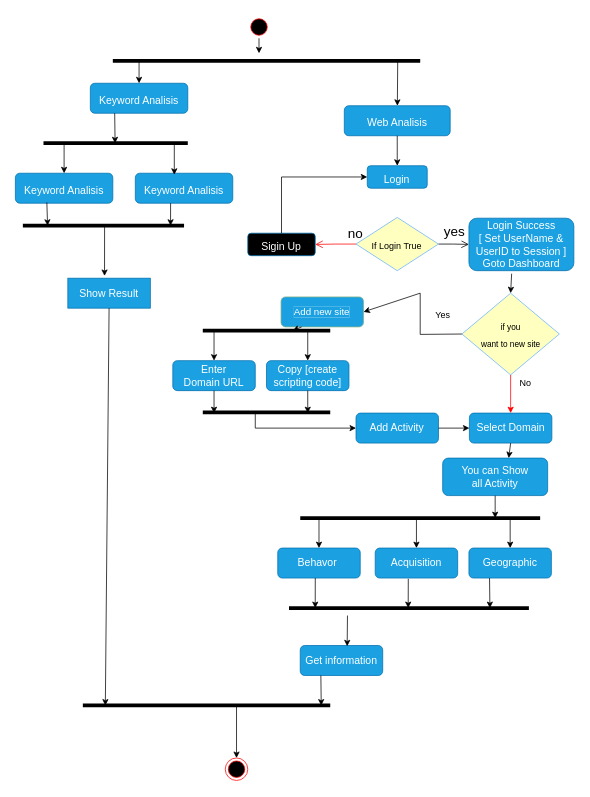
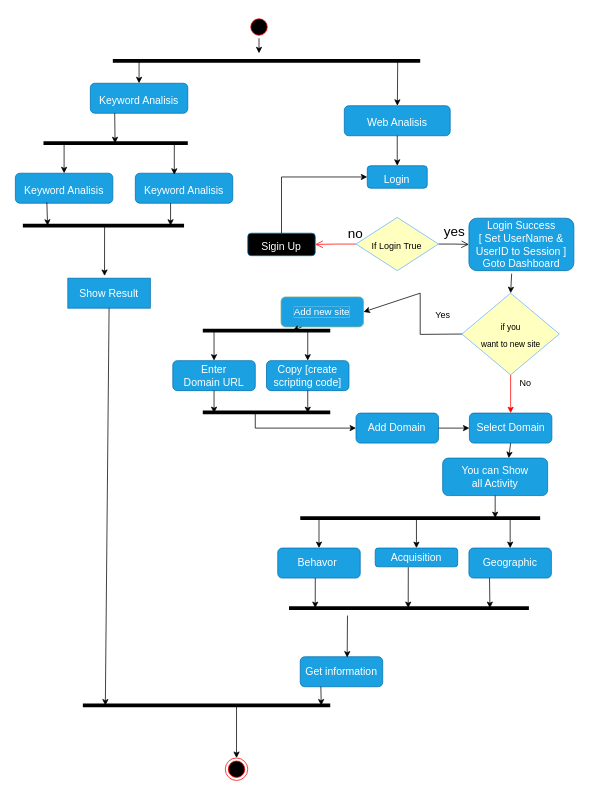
  <mxCell id="0" />
  <mxCell id="1" parent="0" />
  <mxCell id="2" value="" style="ellipse;html=1;shape=startState;fillColor=#000000;strokeColor=#ff0000;fontSize=18;" parent="1" vertex="1"><mxGeometry x="330" y="20" width="30" height="30" as="geometry" /></mxCell>
  <mxCell id="3" value="no" style="edgeStyle=orthogonalEdgeStyle;html=1;align=left;verticalAlign=bottom;endArrow=open;endSize=8;strokeColor=#ff0000;rounded=0;fontSize=18;entryX=1;entryY=0.5;entryDx=0;entryDy=0;" parent="1" source="5" target="7" edge="1"><mxGeometry x="-0.563" relative="1" as="geometry"><mxPoint x="150" y="190" as="targetPoint" /><mxPoint as="offset" /></mxGeometry></mxCell>
  <mxCell id="4" value="yes" style="edgeStyle=orthogonalEdgeStyle;html=1;align=left;verticalAlign=top;endArrow=open;endSize=8;strokeColor=#000000;rounded=0;fontSize=18;entryX=0;entryY=0.5;entryDx=0;entryDy=0;" parent="1" source="5" target="6" edge="1"><mxGeometry x="-0.725" y="34" relative="1" as="geometry"><mxPoint x="400" y="260" as="targetPoint" /><mxPoint as="offset" /></mxGeometry></mxCell>
  <mxCell id="5" value="&lt;font style=&quot;font-size: 12px&quot;&gt;If Login True&lt;/font&gt;" style="rhombus;whiteSpace=wrap;html=1;fillColor=#ffffc0;strokeColor=#66B2FF;fontSize=18;shadow=0;" parent="1" vertex="1"><mxGeometry x="474.38" y="289" width="110" height="71" as="geometry" /></mxCell>
  <mxCell id="6" value="Login Success&lt;br style=&quot;font-size: 14px;&quot;&gt;[ Set UserName &amp;amp;&lt;br style=&quot;font-size: 14px;&quot;&gt;UserID to Session ]&lt;br style=&quot;font-size: 14px;&quot;&gt;Goto Dashboard" style="rounded=1;whiteSpace=wrap;html=1;shadow=0;fontSize=14;fillColor=#1BA1E2;fontColor=#ffffff;strokeColor=#006EAF;" parent="1" vertex="1"><mxGeometry x="625" y="290" width="140" height="70" as="geometry" /></mxCell>
  <mxCell id="7" value="&lt;div&gt;&lt;span&gt;&lt;font style=&quot;font-size: 14px&quot;&gt;Sigin Up&lt;/font&gt;&lt;/span&gt;&lt;/div&gt;" style="rounded=1;whiteSpace=wrap;html=1;fontSize=24;align=center;fillColor=#000000;fontColor=#ffffff;strokeColor=#006EAF;" parent="1" vertex="1"><mxGeometry x="330" y="310" width="90" height="30" as="geometry" /></mxCell>
  <mxCell id="8" value="&lt;font style=&quot;font-size: 14px&quot;&gt;Login&lt;/font&gt;" style="rounded=1;whiteSpace=wrap;html=1;fontSize=24;fillColor=#1BA1E2;fontColor=#ffffff;strokeColor=#006EAF;" parent="1" vertex="1"><mxGeometry x="489.38" y="220" width="80" height="30" as="geometry" /></mxCell>
  <mxCell id="9" value="&lt;font style=&quot;font-size: 11px;&quot;&gt;if you&lt;br&gt;want to new site&lt;/font&gt;" style="rhombus;whiteSpace=wrap;html=1;fillColor=#ffffc0;strokeColor=#66B2FF;fontSize=18;shadow=0;" parent="1" vertex="1"><mxGeometry x="615.63" y="390" width="130" height="109" as="geometry" /></mxCell>
  <mxCell id="10" value="" style="endArrow=classic;html=1;rounded=0;strokeColor=#000000;entryX=0.5;entryY=0;entryDx=0;entryDy=0;exitX=0.407;exitY=1.057;exitDx=0;exitDy=0;exitPerimeter=0;" parent="1" source="6" target="9" edge="1"><mxGeometry width="50" height="50" relative="1" as="geometry"><mxPoint x="360" y="320" as="sourcePoint" /><mxPoint x="410" y="270" as="targetPoint" /></mxGeometry></mxCell>
  <mxCell id="11" value="" style="endArrow=classic;html=1;rounded=0;fontSize=11;strokeColor=#FF0000;exitX=0.5;exitY=1;exitDx=0;exitDy=0;entryX=0.5;entryY=0;entryDx=0;entryDy=0;" parent="1" source="9" target="24" edge="1"><mxGeometry width="50" height="50" relative="1" as="geometry"><mxPoint x="750" y="280" as="sourcePoint" /><mxPoint x="780" y="320" as="targetPoint" /><Array as="points" /></mxGeometry></mxCell>
  <mxCell id="12" value="&lt;font style=&quot;font-size: 13px;&quot;&gt;No&lt;/font&gt;" style="edgeLabel;html=1;align=center;verticalAlign=middle;resizable=0;points=[];fontSize=11;" parent="11" vertex="1" connectable="0"><mxGeometry x="-0.365" y="2" relative="1" as="geometry"><mxPoint x="-19" y="61" as="offset" /></mxGeometry></mxCell>
  <mxCell id="13" value="&lt;font style=&quot;background-color: rgb(27, 161, 226);&quot; color=&quot;#ffffff&quot;&gt;Add new site&lt;/font&gt;" style="rounded=1;whiteSpace=wrap;html=1;labelBackgroundColor=#FFFFFF;fontSize=13;strokeColor=#83AF88;fillColor=#1BA1E2;" parent="1" vertex="1"><mxGeometry x="374.38" y="395" width="110" height="40" as="geometry" /></mxCell>
  <mxCell id="14" value="" style="endArrow=none;html=1;rounded=0;fontSize=13;fontColor=#FFFFFF;strokeColor=#000000;strokeWidth=5;" parent="1" edge="1"><mxGeometry width="50" height="50" relative="1" as="geometry"><mxPoint x="270" y="549" as="sourcePoint" /><mxPoint x="440" y="549" as="targetPoint" /></mxGeometry></mxCell>
  <mxCell id="15" value="" style="endArrow=classic;html=1;rounded=0;fontSize=13;fontColor=#FFFFFF;strokeColor=#000000;strokeWidth=1;exitX=0.25;exitY=1;exitDx=0;exitDy=0;" parent="1" source="13" edge="1"><mxGeometry width="50" height="50" relative="1" as="geometry"><mxPoint x="500" y="370" as="sourcePoint" /><mxPoint x="390" y="440" as="targetPoint" /><Array as="points" /></mxGeometry></mxCell>
  <mxCell id="16" value="Enter&lt;br&gt;Domain URL" style="rounded=1;whiteSpace=wrap;html=1;shadow=0;fontSize=14;fillColor=#1BA1E2;fontColor=#ffffff;strokeColor=#006EAF;" parent="1" vertex="1"><mxGeometry x="230" y="480" width="110" height="40" as="geometry" /></mxCell>
- <mxCell id="17" value="Add Activity" style="rounded=1;whiteSpace=wrap;html=1;shadow=0;fontSize=14;fillColor=#1BA1E2;fontColor=#ffffff;strokeColor=#006EAF;" parent="1" vertex="1"><mxGeometry x="474.38" y="550" width="110" height="40" as="geometry" /></mxCell>
+ <mxCell id="17" value="Add Domain" style="rounded=1;whiteSpace=wrap;html=1;shadow=0;fontSize=14;fillColor=#1BA1E2;fontColor=#ffffff;strokeColor=#006EAF;" parent="1" vertex="1"><mxGeometry x="474.38" y="550" width="110" height="40" as="geometry" /></mxCell>
  <mxCell id="18" value="" style="endArrow=classic;html=1;rounded=0;fontSize=13;fontColor=#FFFFFF;strokeColor=#000000;strokeWidth=1;" parent="1" target="16" edge="1"><mxGeometry width="50" height="50" relative="1" as="geometry"><mxPoint x="285" y="440" as="sourcePoint" /><mxPoint x="230" y="370" as="targetPoint" /></mxGeometry></mxCell>
  <mxCell id="19" value="" style="endArrow=classic;html=1;rounded=0;fontSize=13;fontColor=#FFFFFF;strokeColor=#000000;strokeWidth=1;exitX=0.5;exitY=1;exitDx=0;exitDy=0;" parent="1" source="16" edge="1"><mxGeometry width="50" height="50" relative="1" as="geometry"><mxPoint x="140.5" y="440" as="sourcePoint" /><mxPoint x="285" y="550" as="targetPoint" /></mxGeometry></mxCell>
  <mxCell id="20" value="" style="endArrow=none;html=1;rounded=0;fontSize=13;fontColor=#FFFFFF;strokeColor=#000000;strokeWidth=5;" parent="1" edge="1"><mxGeometry width="50" height="50" relative="1" as="geometry"><mxPoint x="270" y="440" as="sourcePoint" /><mxPoint x="440" y="440" as="targetPoint" /><Array as="points"><mxPoint x="316.87" y="440" /></Array></mxGeometry></mxCell>
  <mxCell id="21" value="Copy [create scripting code]" style="rounded=1;whiteSpace=wrap;html=1;shadow=0;fontSize=14;fillColor=#1BA1E2;fontColor=#ffffff;strokeColor=#006EAF;" parent="1" vertex="1"><mxGeometry x="355" y="480" width="110" height="40" as="geometry" /></mxCell>
  <mxCell id="22" value="" style="endArrow=classic;html=1;rounded=0;fontSize=13;fontColor=#FFFFFF;strokeColor=#000000;strokeWidth=1;entryX=0.5;entryY=0;entryDx=0;entryDy=0;" parent="1" target="21" edge="1"><mxGeometry width="50" height="50" relative="1" as="geometry"><mxPoint x="410" y="440" as="sourcePoint" /><mxPoint x="329.5" y="390" as="targetPoint" /></mxGeometry></mxCell>
  <mxCell id="23" value="" style="endArrow=classic;html=1;rounded=0;fontSize=13;fontColor=#FFFFFF;strokeColor=#000000;strokeWidth=1;exitX=0.5;exitY=1;exitDx=0;exitDy=0;" parent="1" source="21" edge="1"><mxGeometry width="50" height="50" relative="1" as="geometry"><mxPoint x="390.5" y="450" as="sourcePoint" /><mxPoint x="410" y="550" as="targetPoint" /></mxGeometry></mxCell>
  <mxCell id="24" value="Select Domain" style="rounded=1;whiteSpace=wrap;html=1;shadow=0;fontSize=14;fillColor=#1BA1E2;fontColor=#ffffff;strokeColor=#006EAF;" parent="1" vertex="1"><mxGeometry x="625.63" y="550" width="110" height="40" as="geometry" /></mxCell>
  <mxCell id="25" value="" style="endArrow=classic;html=1;rounded=0;fontSize=13;fontColor=#FFFFFF;strokeColor=#000000;strokeWidth=1;exitX=1;exitY=0.5;exitDx=0;exitDy=0;entryX=0;entryY=0.5;entryDx=0;entryDy=0;" parent="1" source="17" target="24" edge="1"><mxGeometry width="50" height="50" relative="1" as="geometry"><mxPoint x="390" y="570" as="sourcePoint" /><mxPoint x="440" y="520" as="targetPoint" /><Array as="points" /></mxGeometry></mxCell>
  <mxCell id="26" value="You can Show&lt;br&gt;all Activity" style="rounded=1;whiteSpace=wrap;html=1;shadow=0;fontSize=14;fillColor=#1BA1E2;fontColor=#ffffff;strokeColor=#006EAF;" parent="1" vertex="1"><mxGeometry x="590" y="610" width="140" height="50" as="geometry" /></mxCell>
  <mxCell id="27" value="" style="endArrow=classic;html=1;rounded=0;fontSize=13;fontColor=#FFFFFF;strokeColor=#000000;strokeWidth=1;entryX=0.629;entryY=0;entryDx=0;entryDy=0;exitX=0.5;exitY=1;exitDx=0;exitDy=0;entryPerimeter=0;" parent="1" source="24" target="26" edge="1"><mxGeometry width="50" height="50" relative="1" as="geometry"><mxPoint x="510" y="460" as="sourcePoint" /><mxPoint x="560" y="410" as="targetPoint" /></mxGeometry></mxCell>
  <mxCell id="28" value="" style="endArrow=none;html=1;rounded=0;fontSize=13;fontColor=#FFFFFF;strokeColor=#000000;strokeWidth=5;" parent="1" edge="1"><mxGeometry width="50" height="50" relative="1" as="geometry"><mxPoint x="400" y="690" as="sourcePoint" /><mxPoint x="720" y="690" as="targetPoint" /></mxGeometry></mxCell>
  <mxCell id="29" value="" style="endArrow=classic;html=1;rounded=0;fontSize=13;fontColor=#FFFFFF;strokeColor=#000000;strokeWidth=1;exitX=0.5;exitY=1;exitDx=0;exitDy=0;" parent="1" source="26" edge="1"><mxGeometry width="50" height="50" relative="1" as="geometry"><mxPoint x="570" y="560" as="sourcePoint" /><mxPoint x="660" y="690" as="targetPoint" /></mxGeometry></mxCell>
  <mxCell id="30" value="Behavor&amp;nbsp;" style="rounded=1;whiteSpace=wrap;html=1;shadow=0;fontSize=14;fillColor=#1BA1E2;fontColor=#ffffff;strokeColor=#006EAF;" parent="1" vertex="1"><mxGeometry x="370" y="730" width="110" height="40" as="geometry" /></mxCell>
- <mxCell id="31" value="Acquisition" style="rounded=1;whiteSpace=wrap;html=1;shadow=0;fontSize=14;fillColor=#1BA1E2;fontColor=#ffffff;strokeColor=#006EAF;" parent="1" vertex="1"><mxGeometry x="500" y="730" width="110" height="40" as="geometry" /></mxCell>
+ <mxCell id="31" value="Acquisition" style="rounded=1;whiteSpace=wrap;html=1;shadow=0;fontSize=14;fillColor=#1BA1E2;fontColor=#ffffff;strokeColor=#006EAF;" parent="1" vertex="1"><mxGeometry x="500" y="730" width="110" height="25" as="geometry" /></mxCell>
  <mxCell id="32" value="Geographic" style="rounded=1;whiteSpace=wrap;html=1;shadow=0;fontSize=14;fillColor=#1BA1E2;fontColor=#ffffff;strokeColor=#006EAF;" parent="1" vertex="1"><mxGeometry x="625" y="730" width="110" height="40" as="geometry" /></mxCell>
  <mxCell id="33" value="" style="endArrow=classic;html=1;rounded=0;fontSize=13;fontColor=#FFFFFF;strokeColor=#000000;strokeWidth=1;" parent="1" target="30" edge="1"><mxGeometry width="50" height="50" relative="1" as="geometry"><mxPoint x="425" y="690" as="sourcePoint" /><mxPoint x="430" y="590" as="targetPoint" /></mxGeometry></mxCell>
  <mxCell id="34" value="" style="endArrow=classic;html=1;rounded=0;fontSize=13;fontColor=#FFFFFF;strokeColor=#000000;strokeWidth=1;entryX=0.5;entryY=0;entryDx=0;entryDy=0;" parent="1" target="31" edge="1"><mxGeometry width="50" height="50" relative="1" as="geometry"><mxPoint x="555" y="690" as="sourcePoint" /><mxPoint x="550" y="620" as="targetPoint" /></mxGeometry></mxCell>
  <mxCell id="35" value="" style="endArrow=classic;html=1;rounded=0;fontSize=13;fontColor=#FFFFFF;strokeColor=#000000;strokeWidth=1;entryX=0.5;entryY=0;entryDx=0;entryDy=0;" parent="1" target="32" edge="1"><mxGeometry width="50" height="50" relative="1" as="geometry"><mxPoint x="680" y="690" as="sourcePoint" /><mxPoint x="700" y="610" as="targetPoint" /></mxGeometry></mxCell>
  <mxCell id="36" value="" style="endArrow=none;html=1;rounded=0;fontSize=13;fontColor=#FFFFFF;strokeColor=#000000;strokeWidth=5;" parent="1" edge="1"><mxGeometry width="50" height="50" relative="1" as="geometry"><mxPoint x="385" y="810" as="sourcePoint" /><mxPoint x="705" y="810" as="targetPoint" /></mxGeometry></mxCell>
  <mxCell id="37" value="" style="ellipse;html=1;shape=endState;fillColor=#000000;strokeColor=#ff0000;shadow=0;fontSize=14;" parent="1" vertex="1"><mxGeometry x="300" y="1010" width="30" height="30" as="geometry" /></mxCell>
  <mxCell id="38" value="" style="endArrow=classic;html=1;rounded=0;fontSize=13;fontColor=#FFFFFF;strokeColor=#000000;strokeWidth=1;entryX=0.5;entryY=0;entryDx=0;entryDy=0;" parent="1" target="37" edge="1"><mxGeometry width="50" height="50" relative="1" as="geometry"><mxPoint x="315" y="940" as="sourcePoint" /><mxPoint x="450" y="880" as="targetPoint" /></mxGeometry></mxCell>
  <mxCell id="39" value="&lt;div&gt;&lt;span&gt;&lt;font style=&quot;font-size: 14px&quot;&gt;Keyword Analisis&lt;/font&gt;&lt;/span&gt;&lt;/div&gt;" style="rounded=1;whiteSpace=wrap;html=1;fontSize=24;align=center;fillColor=#1ba1e2;fontColor=#ffffff;strokeColor=#006EAF;" vertex="1" parent="1"><mxGeometry x="120" y="110" width="130" height="40" as="geometry" /></mxCell>
  <mxCell id="40" value="&lt;span style=&quot;font-size: 14px;&quot;&gt;Web Analisis&lt;/span&gt;" style="rounded=1;whiteSpace=wrap;html=1;fontSize=24;align=center;fillColor=#1ba1e2;fontColor=#ffffff;strokeColor=#006EAF;" vertex="1" parent="1"><mxGeometry x="458.76" y="140" width="141.25" height="40" as="geometry" /></mxCell>
  <mxCell id="41" value="" style="endArrow=none;html=1;rounded=0;fontSize=13;fontColor=#FFFFFF;strokeColor=#000000;strokeWidth=5;" edge="1" parent="1"><mxGeometry width="50" height="50" relative="1" as="geometry"><mxPoint x="57.5" y="190" as="sourcePoint" /><mxPoint x="250" y="190" as="targetPoint" /><Array as="points" /></mxGeometry></mxCell>
  <mxCell id="42" value="" style="endArrow=none;html=1;rounded=0;fontSize=13;fontColor=#FFFFFF;strokeColor=#000000;strokeWidth=5;" edge="1" parent="1"><mxGeometry width="50" height="50" relative="1" as="geometry"><mxPoint x="30" y="300" as="sourcePoint" /><mxPoint x="245" y="300" as="targetPoint" /><Array as="points"><mxPoint x="30" y="300" /></Array></mxGeometry></mxCell>
  <mxCell id="43" value="&lt;div&gt;&lt;span&gt;&lt;font style=&quot;font-size: 14px&quot;&gt;Keyword Analisis&lt;/font&gt;&lt;/span&gt;&lt;/div&gt;" style="rounded=1;whiteSpace=wrap;html=1;fontSize=24;align=center;fillColor=#1ba1e2;fontColor=#ffffff;strokeColor=#006EAF;" vertex="1" parent="1"><mxGeometry x="20" y="230" width="130" height="40" as="geometry" /></mxCell>
  <mxCell id="44" value="&lt;div&gt;&lt;span&gt;&lt;font style=&quot;font-size: 14px&quot;&gt;Keyword Analisis&lt;/font&gt;&lt;/span&gt;&lt;/div&gt;" style="rounded=1;whiteSpace=wrap;html=1;fontSize=24;align=center;fillColor=#1ba1e2;fontColor=#ffffff;strokeColor=#006EAF;" vertex="1" parent="1"><mxGeometry x="180" y="230" width="130" height="40" as="geometry" /></mxCell>
  <mxCell id="45" value="" style="endArrow=classic;html=1;rounded=0;exitX=0.25;exitY=1;exitDx=0;exitDy=0;" edge="1" parent="1" source="39"><mxGeometry width="50" height="50" relative="1" as="geometry"><mxPoint x="140" y="190" as="sourcePoint" /><mxPoint x="153" y="190" as="targetPoint" /></mxGeometry></mxCell>
  <mxCell id="46" value="" style="endArrow=classic;html=1;rounded=0;entryX=0.4;entryY=0.05;entryDx=0;entryDy=0;entryPerimeter=0;" edge="1" parent="1" target="44"><mxGeometry width="50" height="50" relative="1" as="geometry"><mxPoint x="232" y="190" as="sourcePoint" /><mxPoint x="220" y="220" as="targetPoint" /></mxGeometry></mxCell>
  <mxCell id="47" value="" style="endArrow=classic;html=1;rounded=0;entryX=0.5;entryY=0;entryDx=0;entryDy=0;" edge="1" parent="1" target="43"><mxGeometry width="50" height="50" relative="1" as="geometry"><mxPoint x="85" y="190" as="sourcePoint" /><mxPoint x="110" y="210" as="targetPoint" /></mxGeometry></mxCell>
  <mxCell id="48" value="" style="endArrow=classic;html=1;rounded=0;exitX=0.323;exitY=0.975;exitDx=0;exitDy=0;exitPerimeter=0;" edge="1" parent="1" source="43"><mxGeometry width="50" height="50" relative="1" as="geometry"><mxPoint x="50" y="270" as="sourcePoint" /><mxPoint x="63" y="300" as="targetPoint" /></mxGeometry></mxCell>
  <mxCell id="49" value="" style="endArrow=classic;html=1;rounded=0;exitX=0.362;exitY=1;exitDx=0;exitDy=0;exitPerimeter=0;" edge="1" parent="1" source="44"><mxGeometry width="50" height="50" relative="1" as="geometry"><mxPoint x="270" y="270" as="sourcePoint" /><mxPoint x="227" y="300" as="targetPoint" /></mxGeometry></mxCell>
  <mxCell id="50" value="Show Result" style="whiteSpace=wrap;html=1;shadow=0;fontSize=14;fillColor=#1BA1E2;fontColor=#ffffff;strokeColor=#006EAF;rounded=0;" vertex="1" parent="1"><mxGeometry x="90" y="370" width="110" height="40" as="geometry" /></mxCell>
  <mxCell id="51" value="" style="endArrow=none;html=1;rounded=0;fontSize=13;fontColor=#FFFFFF;strokeColor=#000000;strokeWidth=5;" edge="1" parent="1"><mxGeometry width="50" height="50" relative="1" as="geometry"><mxPoint x="230" y="80" as="sourcePoint" /><mxPoint x="560" y="80" as="targetPoint" /><Array as="points"><mxPoint x="150" y="80" /><mxPoint x="230" y="80" /></Array></mxGeometry></mxCell>
  <mxCell id="52" value="" style="endArrow=classic;html=1;rounded=0;exitX=0.5;exitY=1;exitDx=0;exitDy=0;" edge="1" parent="1" source="2"><mxGeometry width="50" height="50" relative="1" as="geometry"><mxPoint x="350" y="60" as="sourcePoint" /><mxPoint x="345" y="70" as="targetPoint" /></mxGeometry></mxCell>
  <mxCell id="53" value="" style="endArrow=classic;html=1;rounded=0;entryX=0.5;entryY=0;entryDx=0;entryDy=0;" edge="1" parent="1" target="39"><mxGeometry width="50" height="50" relative="1" as="geometry"><mxPoint x="185" y="80" as="sourcePoint" /><mxPoint x="274.5" y="110" as="targetPoint" /></mxGeometry></mxCell>
  <mxCell id="54" value="" style="endArrow=classic;html=1;rounded=0;" edge="1" parent="1" target="40"><mxGeometry width="50" height="50" relative="1" as="geometry"><mxPoint x="530" y="80" as="sourcePoint" /><mxPoint x="450" y="110" as="targetPoint" /></mxGeometry></mxCell>
  <mxCell id="55" value="" style="endArrow=classic;html=1;rounded=0;fontSize=13;fontColor=#FFFFFF;strokeColor=#000000;strokeWidth=1;exitX=0;exitY=0.5;exitDx=0;exitDy=0;entryX=1;entryY=0.5;entryDx=0;entryDy=0;" edge="1" parent="1" source="9" target="13"><mxGeometry width="50" height="50" relative="1" as="geometry"><mxPoint x="422.5" y="420" as="sourcePoint" /><mxPoint x="400" y="450" as="targetPoint" /><Array as="points"><mxPoint x="560" y="445" /><mxPoint x="560" y="390" /></Array></mxGeometry></mxCell>
- <mxCell id="56" value="Get information" style="rounded=1;whiteSpace=wrap;html=1;shadow=0;fontSize=14;fillColor=#1BA1E2;fontColor=#ffffff;strokeColor=#006EAF;" vertex="1" parent="1"><mxGeometry x="400" y="860" width="110" height="40" as="geometry" /></mxCell>
+ <mxCell id="56" value="Get information" style="rounded=1;whiteSpace=wrap;html=1;shadow=0;fontSize=14;fillColor=#1BA1E2;fontColor=#ffffff;strokeColor=#006EAF;" vertex="1" parent="1"><mxGeometry x="400" y="875" width="110" height="40" as="geometry" /></mxCell>
  <mxCell id="57" value="" style="endArrow=classic;html=1;rounded=0;exitX=0.5;exitY=1;exitDx=0;exitDy=0;entryX=0.5;entryY=0;entryDx=0;entryDy=0;" edge="1" parent="1" source="40" target="8"><mxGeometry width="50" height="50" relative="1" as="geometry"><mxPoint x="175" y="150" as="sourcePoint" /><mxPoint x="175" y="190" as="targetPoint" /></mxGeometry></mxCell>
  <mxCell id="58" value="" style="endArrow=classic;html=1;rounded=0;exitX=0.5;exitY=0;exitDx=0;exitDy=0;entryX=0;entryY=0.5;entryDx=0;entryDy=0;" edge="1" parent="1" source="7" target="8"><mxGeometry width="50" height="50" relative="1" as="geometry"><mxPoint x="400.005" y="160" as="sourcePoint" /><mxPoint x="400.01" y="240" as="targetPoint" /><Array as="points"><mxPoint x="375" y="235" /></Array></mxGeometry></mxCell>
  <mxCell id="59" value="" style="endArrow=classic;html=1;rounded=0;fontSize=13;fontColor=#FFFFFF;strokeColor=#000000;strokeWidth=1;exitX=0.455;exitY=1;exitDx=0;exitDy=0;exitPerimeter=0;" edge="1" parent="1" source="30"><mxGeometry width="50" height="50" relative="1" as="geometry"><mxPoint x="420" y="780" as="sourcePoint" /><mxPoint x="420" y="810" as="targetPoint" /></mxGeometry></mxCell>
  <mxCell id="60" value="" style="endArrow=classic;html=1;rounded=0;fontSize=13;fontColor=#FFFFFF;strokeColor=#000000;strokeWidth=1;exitX=0.401;exitY=1.025;exitDx=0;exitDy=0;exitPerimeter=0;" edge="1" parent="1" source="31"><mxGeometry width="50" height="50" relative="1" as="geometry"><mxPoint x="529.49" y="790" as="sourcePoint" /><mxPoint x="544" y="810" as="targetPoint" /></mxGeometry></mxCell>
  <mxCell id="61" value="" style="endArrow=classic;html=1;rounded=0;fontSize=13;fontColor=#FFFFFF;strokeColor=#000000;strokeWidth=1;exitX=0.25;exitY=1;exitDx=0;exitDy=0;" edge="1" parent="1" source="32"><mxGeometry width="50" height="50" relative="1" as="geometry"><mxPoint x="650" y="780" as="sourcePoint" /><mxPoint x="653" y="810" as="targetPoint" /></mxGeometry></mxCell>
  <mxCell id="62" value="" style="endArrow=classic;html=1;rounded=0;fontSize=13;fontColor=#FFFFFF;strokeColor=#000000;strokeWidth=1;entryX=0.445;entryY=-0.075;entryDx=0;entryDy=0;entryPerimeter=0;" edge="1" parent="1" target="50"><mxGeometry width="50" height="50" relative="1" as="geometry"><mxPoint x="139" y="300" as="sourcePoint" /><mxPoint x="104.5" y="320" as="targetPoint" /></mxGeometry></mxCell>
  <mxCell id="63" value="" style="endArrow=classic;html=1;rounded=0;entryX=0.569;entryY=0.025;entryDx=0;entryDy=0;entryPerimeter=0;" edge="1" parent="1" target="56"><mxGeometry width="50" height="50" relative="1" as="geometry"><mxPoint x="463" y="820" as="sourcePoint" /><mxPoint x="280" y="920" as="targetPoint" /></mxGeometry></mxCell>
  <mxCell id="64" value="" style="endArrow=classic;html=1;rounded=0;exitX=0.5;exitY=1;exitDx=0;exitDy=0;" edge="1" parent="1" source="50"><mxGeometry width="50" height="50" relative="1" as="geometry"><mxPoint x="50" y="570" as="sourcePoint" /><mxPoint x="140" y="940" as="targetPoint" /></mxGeometry></mxCell>
  <mxCell id="65" value="" style="endArrow=none;html=1;rounded=0;fontSize=13;fontColor=#FFFFFF;strokeColor=#000000;strokeWidth=5;" edge="1" parent="1"><mxGeometry width="50" height="50" relative="1" as="geometry"><mxPoint x="110" y="940" as="sourcePoint" /><mxPoint x="440" y="940" as="targetPoint" /></mxGeometry></mxCell>
  <mxCell id="66" value="" style="endArrow=classic;html=1;rounded=0;fontSize=13;fontColor=#FFFFFF;strokeColor=#000000;strokeWidth=1;exitX=0.25;exitY=1;exitDx=0;exitDy=0;" edge="1" parent="1" source="56"><mxGeometry width="50" height="50" relative="1" as="geometry"><mxPoint x="409.5" y="910" as="sourcePoint" /><mxPoint x="428" y="940" as="targetPoint" /></mxGeometry></mxCell>
  <mxCell id="67" value="" style="endArrow=classic;html=1;rounded=0;entryX=0;entryY=0.5;entryDx=0;entryDy=0;" edge="1" parent="1" target="17"><mxGeometry width="50" height="50" relative="1" as="geometry"><mxPoint x="340" y="550" as="sourcePoint" /><mxPoint x="380" y="580" as="targetPoint" /><Array as="points"><mxPoint x="340" y="570" /></Array></mxGeometry></mxCell>
  <mxCell id="68" value="No" style="text;html=1;align=center;verticalAlign=middle;resizable=0;points=[];autosize=1;strokeColor=none;fillColor=none;" vertex="1" parent="1"><mxGeometry x="680" y="495" width="40" height="30" as="geometry" /></mxCell>
  <mxCell id="69" value="Yes" style="text;html=1;align=center;verticalAlign=middle;resizable=0;points=[];autosize=1;strokeColor=none;fillColor=none;" vertex="1" parent="1"><mxGeometry x="570" y="405" width="40" height="30" as="geometry" /></mxCell>
